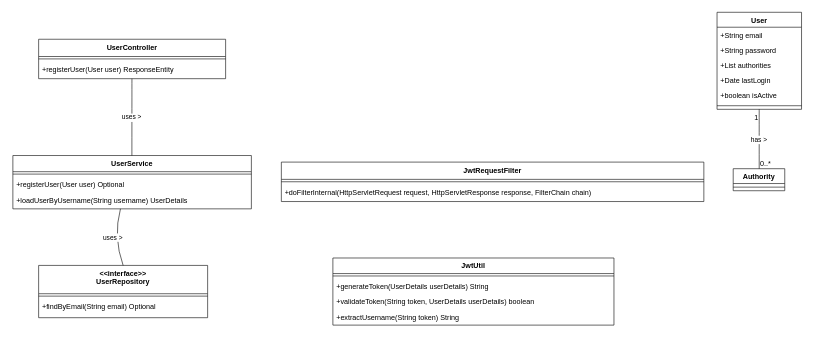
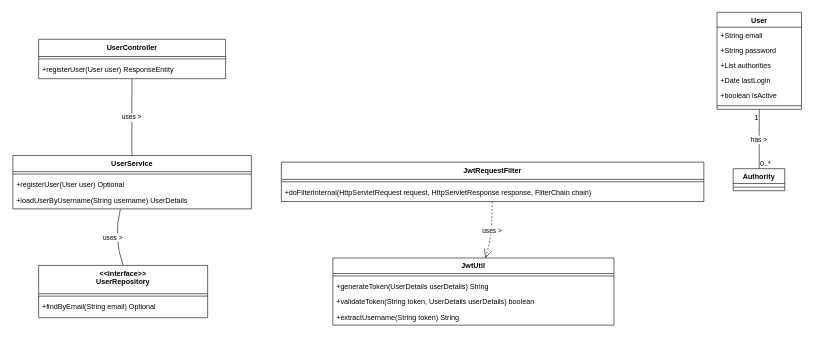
  <mxCell id="0" />
  <mxCell id="1" parent="0" />
  <mxCell id="2" value="User" style="swimlane;fontStyle=1;align=center;verticalAlign=top;childLayout=stackLayout;horizontal=1;startSize=24.923;horizontalStack=0;resizeParent=1;resizeParentMax=0;resizeLast=0;collapsible=0;marginBottom=0;" vertex="1" parent="1"><mxGeometry x="1195" y="20" width="141" height="161.923" as="geometry" /></mxCell>
  <mxCell id="3" value="+String email" style="text;strokeColor=none;fillColor=none;align=left;verticalAlign=top;spacingLeft=4;spacingRight=4;overflow=hidden;rotatable=0;points=[[0,0.5],[1,0.5]];portConstraint=eastwest;" vertex="1" parent="2"><mxGeometry y="24.923" width="141" height="25" as="geometry" /></mxCell>
  <mxCell id="4" value="+String password" style="text;strokeColor=none;fillColor=none;align=left;verticalAlign=top;spacingLeft=4;spacingRight=4;overflow=hidden;rotatable=0;points=[[0,0.5],[1,0.5]];portConstraint=eastwest;" vertex="1" parent="2"><mxGeometry y="49.923" width="141" height="25" as="geometry" /></mxCell>
  <mxCell id="5" value="+List authorities" style="text;strokeColor=none;fillColor=none;align=left;verticalAlign=top;spacingLeft=4;spacingRight=4;overflow=hidden;rotatable=0;points=[[0,0.5],[1,0.5]];portConstraint=eastwest;" vertex="1" parent="2"><mxGeometry y="74.923" width="141" height="25" as="geometry" /></mxCell>
  <mxCell id="6" value="+Date lastLogin" style="text;strokeColor=none;fillColor=none;align=left;verticalAlign=top;spacingLeft=4;spacingRight=4;overflow=hidden;rotatable=0;points=[[0,0.5],[1,0.5]];portConstraint=eastwest;" vertex="1" parent="2"><mxGeometry y="99.923" width="141" height="25" as="geometry" /></mxCell>
  <mxCell id="7" value="+boolean isActive" style="text;strokeColor=none;fillColor=none;align=left;verticalAlign=top;spacingLeft=4;spacingRight=4;overflow=hidden;rotatable=0;points=[[0,0.5],[1,0.5]];portConstraint=eastwest;" vertex="1" parent="2"><mxGeometry y="124.923" width="141" height="25" as="geometry" /></mxCell>
  <mxCell id="8" style="line;strokeWidth=1;fillColor=none;align=left;verticalAlign=middle;spacingTop=-1;spacingLeft=3;spacingRight=3;rotatable=0;labelPosition=right;points=[];portConstraint=eastwest;strokeColor=inherit;" vertex="1" parent="2"><mxGeometry y="149.923" width="141" height="12" as="geometry" /></mxCell>
  <mxCell id="9" value="UserService" style="swimlane;fontStyle=1;align=center;verticalAlign=top;childLayout=stackLayout;horizontal=1;startSize=27;horizontalStack=0;resizeParent=1;resizeParentMax=0;resizeLast=0;collapsible=0;marginBottom=0;" vertex="1" parent="1"><mxGeometry x="20" y="259" width="398" height="89" as="geometry" /></mxCell>
  <mxCell id="10" style="line;strokeWidth=1;fillColor=none;align=left;verticalAlign=middle;spacingTop=-1;spacingLeft=3;spacingRight=3;rotatable=0;labelPosition=right;points=[];portConstraint=eastwest;strokeColor=inherit;" vertex="1" parent="9"><mxGeometry y="27" width="398" height="8" as="geometry" /></mxCell>
  <mxCell id="11" value="+registerUser(User user) Optional" style="text;strokeColor=none;fillColor=none;align=left;verticalAlign=top;spacingLeft=4;spacingRight=4;overflow=hidden;rotatable=0;points=[[0,0.5],[1,0.5]];portConstraint=eastwest;" vertex="1" parent="9"><mxGeometry y="35" width="398" height="27" as="geometry" /></mxCell>
  <mxCell id="12" value="+loadUserByUsername(String username) UserDetails" style="text;strokeColor=none;fillColor=none;align=left;verticalAlign=top;spacingLeft=4;spacingRight=4;overflow=hidden;rotatable=0;points=[[0,0.5],[1,0.5]];portConstraint=eastwest;" vertex="1" parent="9"><mxGeometry y="62" width="398" height="27" as="geometry" /></mxCell>
  <mxCell id="13" value="&lt;&lt;interface&gt;&gt;&#10;UserRepository" style="swimlane;fontStyle=1;align=center;verticalAlign=top;childLayout=stackLayout;horizontal=1;startSize=47.25;horizontalStack=0;resizeParent=1;resizeParentMax=0;resizeLast=0;collapsible=0;marginBottom=0;" vertex="1" parent="1"><mxGeometry x="63" y="442.38" width="282" height="87.25" as="geometry" /></mxCell>
  <mxCell id="14" style="line;strokeWidth=1;fillColor=none;align=left;verticalAlign=middle;spacingTop=-1;spacingLeft=3;spacingRight=3;rotatable=0;labelPosition=right;points=[];portConstraint=eastwest;strokeColor=inherit;" vertex="1" parent="13"><mxGeometry y="47.25" width="282" height="8" as="geometry" /></mxCell>
  <mxCell id="15" value="+findByEmail(String email) Optional" style="text;strokeColor=none;fillColor=none;align=left;verticalAlign=top;spacingLeft=4;spacingRight=4;overflow=hidden;rotatable=0;points=[[0,0.5],[1,0.5]];portConstraint=eastwest;" vertex="1" parent="13"><mxGeometry y="55.25" width="282" height="32" as="geometry" /></mxCell>
  <mxCell id="16" value="JwtUtil" style="swimlane;fontStyle=1;align=center;verticalAlign=top;childLayout=stackLayout;horizontal=1;startSize=26;horizontalStack=0;resizeParent=1;resizeParentMax=0;resizeLast=0;collapsible=0;marginBottom=0;" vertex="1" parent="1"><mxGeometry x="554" y="430" width="469" height="112" as="geometry" /></mxCell>
  <mxCell id="17" style="line;strokeWidth=1;fillColor=none;align=left;verticalAlign=middle;spacingTop=-1;spacingLeft=3;spacingRight=3;rotatable=0;labelPosition=right;points=[];portConstraint=eastwest;strokeColor=inherit;" vertex="1" parent="16"><mxGeometry y="26" width="469" height="8" as="geometry" /></mxCell>
  <mxCell id="18" value="+generateToken(UserDetails userDetails) String" style="text;strokeColor=none;fillColor=none;align=left;verticalAlign=top;spacingLeft=4;spacingRight=4;overflow=hidden;rotatable=0;points=[[0,0.5],[1,0.5]];portConstraint=eastwest;" vertex="1" parent="16"><mxGeometry y="34" width="469" height="26" as="geometry" /></mxCell>
  <mxCell id="19" value="+validateToken(String token, UserDetails userDetails) boolean" style="text;strokeColor=none;fillColor=none;align=left;verticalAlign=top;spacingLeft=4;spacingRight=4;overflow=hidden;rotatable=0;points=[[0,0.5],[1,0.5]];portConstraint=eastwest;" vertex="1" parent="16"><mxGeometry y="60" width="469" height="26" as="geometry" /></mxCell>
  <mxCell id="20" value="+extractUsername(String token) String" style="text;strokeColor=none;fillColor=none;align=left;verticalAlign=top;spacingLeft=4;spacingRight=4;overflow=hidden;rotatable=0;points=[[0,0.5],[1,0.5]];portConstraint=eastwest;" vertex="1" parent="16"><mxGeometry y="86" width="469" height="26" as="geometry" /></mxCell>
  <mxCell id="21" value="JwtRequestFilter" style="swimlane;fontStyle=1;align=center;verticalAlign=top;childLayout=stackLayout;horizontal=1;startSize=28.8;horizontalStack=0;resizeParent=1;resizeParentMax=0;resizeLast=0;collapsible=0;marginBottom=0;" vertex="1" parent="1"><mxGeometry x="468" y="270" width="705" height="65.8" as="geometry" /></mxCell>
  <mxCell id="22" style="line;strokeWidth=1;fillColor=none;align=left;verticalAlign=middle;spacingTop=-1;spacingLeft=3;spacingRight=3;rotatable=0;labelPosition=right;points=[];portConstraint=eastwest;strokeColor=inherit;" vertex="1" parent="21"><mxGeometry y="28.8" width="705" height="8" as="geometry" /></mxCell>
  <mxCell id="23" value="+doFilterInternal(HttpServletRequest request, HttpServletResponse response, FilterChain chain)" style="text;strokeColor=none;fillColor=none;align=left;verticalAlign=top;spacingLeft=4;spacingRight=4;overflow=hidden;rotatable=0;points=[[0,0.5],[1,0.5]];portConstraint=eastwest;" vertex="1" parent="21"><mxGeometry y="36.8" width="705" height="29" as="geometry" /></mxCell>
  <mxCell id="24" value="UserController" style="swimlane;fontStyle=1;align=center;verticalAlign=top;childLayout=stackLayout;horizontal=1;startSize=28.8;horizontalStack=0;resizeParent=1;resizeParentMax=0;resizeLast=0;collapsible=0;marginBottom=0;" vertex="1" parent="1"><mxGeometry x="63" y="65" width="312" height="65.8" as="geometry" /></mxCell>
  <mxCell id="25" style="line;strokeWidth=1;fillColor=none;align=left;verticalAlign=middle;spacingTop=-1;spacingLeft=3;spacingRight=3;rotatable=0;labelPosition=right;points=[];portConstraint=eastwest;strokeColor=inherit;" vertex="1" parent="24"><mxGeometry y="28.8" width="312" height="8" as="geometry" /></mxCell>
  <mxCell id="26" value="+registerUser(User user) ResponseEntity" style="text;strokeColor=none;fillColor=none;align=left;verticalAlign=top;spacingLeft=4;spacingRight=4;overflow=hidden;rotatable=0;points=[[0,0.5],[1,0.5]];portConstraint=eastwest;" vertex="1" parent="24"><mxGeometry y="36.8" width="312" height="29" as="geometry" /></mxCell>
  <mxCell id="27" value="Authority" style="swimlane;fontStyle=1;align=center;verticalAlign=top;childLayout=stackLayout;horizontal=1;startSize=24.75;horizontalStack=0;resizeParent=1;resizeParentMax=0;resizeLast=0;collapsible=0;marginBottom=0;" vertex="1" parent="1"><mxGeometry x="1222" y="281" width="86" height="36.75" as="geometry" /></mxCell>
  <mxCell id="28" style="line;strokeWidth=1;fillColor=none;align=left;verticalAlign=middle;spacingTop=-1;spacingLeft=3;spacingRight=3;rotatable=0;labelPosition=right;points=[];portConstraint=eastwest;strokeColor=inherit;" vertex="1" parent="27"><mxGeometry y="24.75" width="86" height="12" as="geometry" /></mxCell>
  <mxCell id="29" value="has &gt;" style="curved=1;startArrow=none;endArrow=none;exitX=0.499;exitY=1;entryX=0.504;entryY=0;rounded=0;" edge="1" parent="1" source="2" target="27"><mxGeometry relative="1" as="geometry"><Array as="points" /></mxGeometry></mxCell>
  <mxCell id="30" value="1" style="edgeLabel;resizable=0;labelBackgroundColor=none;fontSize=12;align=right;verticalAlign=top;" vertex="1" parent="29"><mxGeometry x="-1" relative="1" as="geometry" /></mxCell>
  <mxCell id="31" value="0..*" style="edgeLabel;resizable=0;labelBackgroundColor=none;fontSize=12;align=left;verticalAlign=bottom;" vertex="1" parent="29"><mxGeometry x="1" relative="1" as="geometry" /></mxCell>
  <mxCell id="32" value="uses &gt;" style="curved=1;startArrow=none;endArrow=none;exitX=0.452;exitY=0.99;entryX=0.5;entryY=-0.002;rounded=0;" edge="1" parent="1" source="9" target="13"><mxGeometry relative="1" as="geometry"><Array as="points"><mxPoint x="187" y="395" /></Array></mxGeometry></mxCell>
  <mxCell id="33" value="uses &gt;" style="curved=1;startArrow=none;endArrow=none;exitX=0.499;exitY=1;entryX=0.499;entryY=-0.005;rounded=0;" edge="1" parent="1" source="24" target="9"><mxGeometry relative="1" as="geometry"><Array as="points" /></mxGeometry></mxCell>
+ <mxCell id="34" value="uses &gt;" style="curved=1;dashed=1;startArrow=none;endArrow=open;endSize=12;exitX=0.499;exitY=0.997;entryX=0.543;entryY=-0.004;rounded=0;" edge="1" parent="1" source="21" target="16"><mxGeometry relative="1" as="geometry"><Array as="points"><mxPoint x="820" y="395" /></Array></mxGeometry></mxCell>
